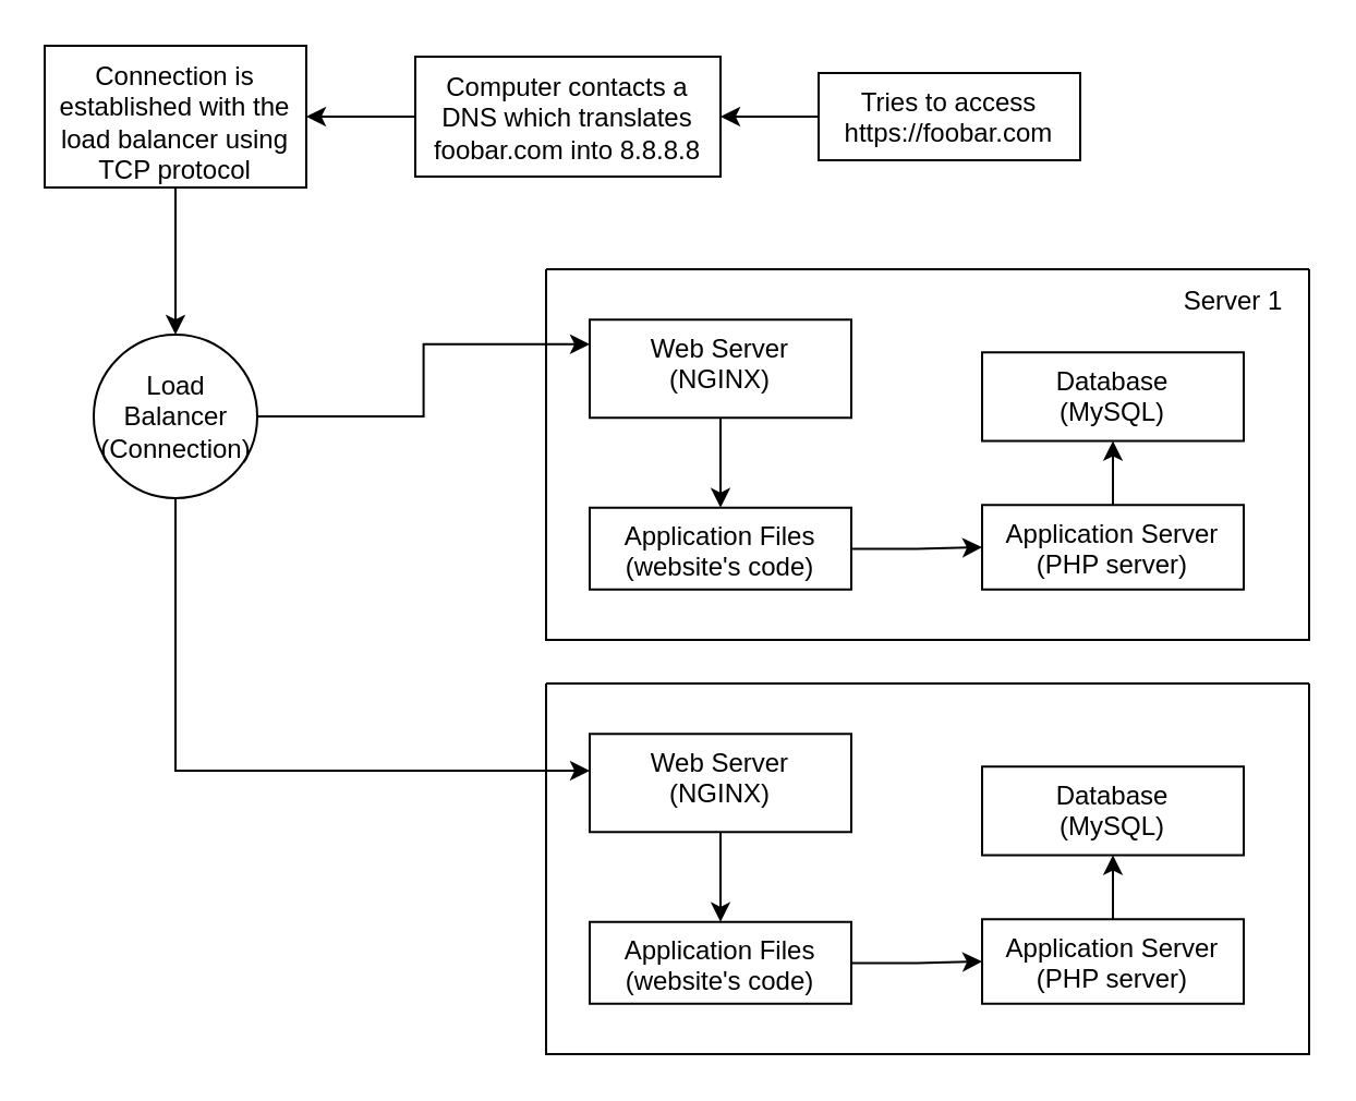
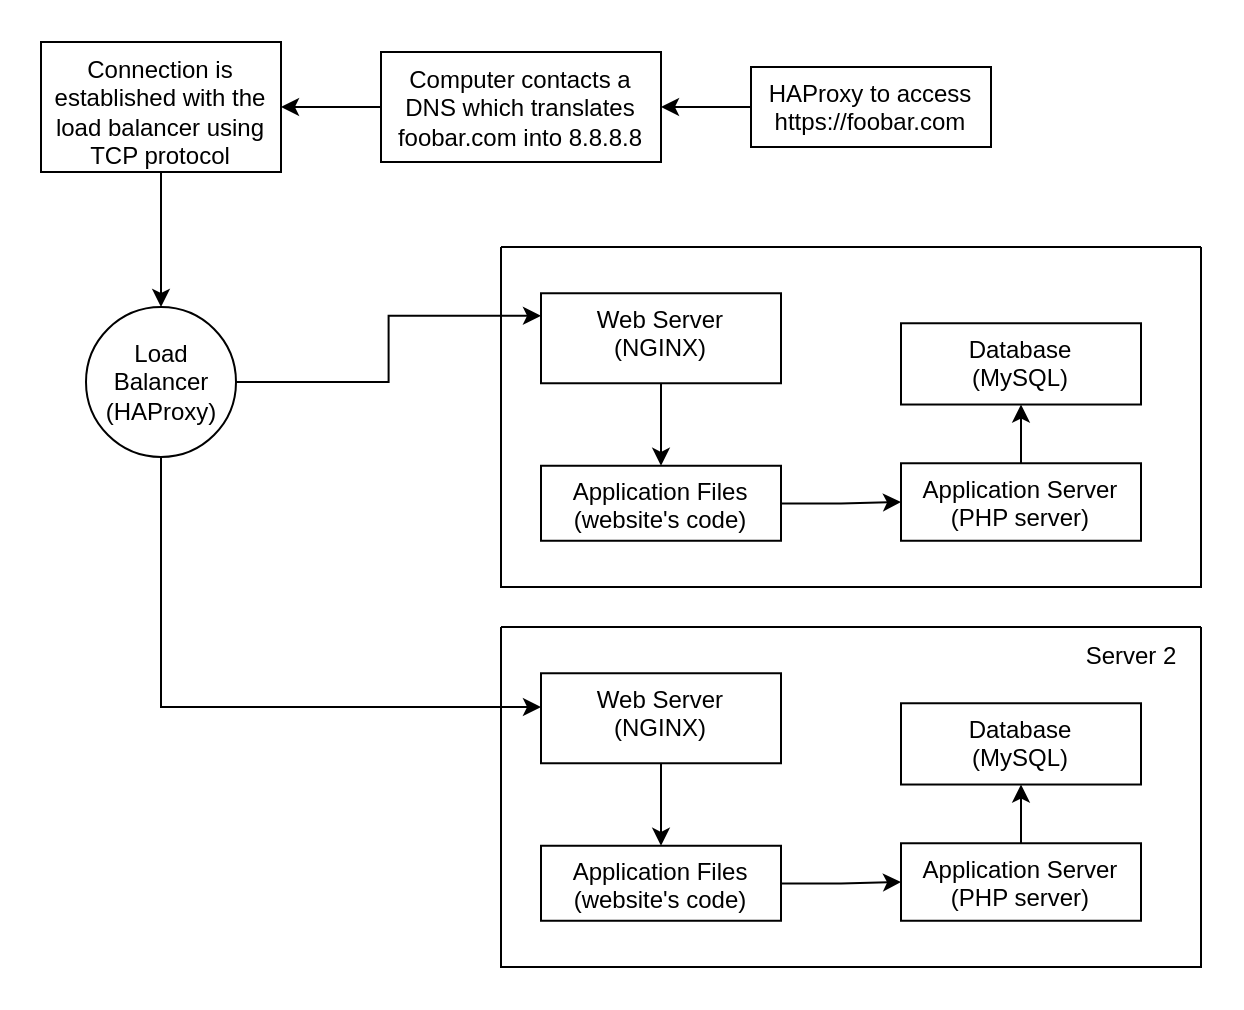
  <mxCell id="0" />
  <mxCell id="1" parent="0" />
  <mxCell id="2" value="" style="edgeStyle=orthogonalEdgeStyle;rounded=0;orthogonalLoop=1;jettySize=auto;html=1;" edge="1" parent="1" source="3" target="5"><mxGeometry relative="1" as="geometry" /></mxCell>
- <mxCell id="3" value="Tries to access https://foobar.com" style="whiteSpace=wrap;html=1;verticalAlign=top;" vertex="1" parent="1"><mxGeometry x="375" y="33" width="120" height="40" as="geometry" /></mxCell>
+ <mxCell id="3" value="HAProxy to access https://foobar.com" style="whiteSpace=wrap;html=1;verticalAlign=top;" vertex="1" parent="1"><mxGeometry x="375" y="33" width="120" height="40" as="geometry" /></mxCell>
  <mxCell id="4" value="" style="edgeStyle=orthogonalEdgeStyle;rounded=0;orthogonalLoop=1;jettySize=auto;html=1;" edge="1" parent="1" source="5" target="7"><mxGeometry relative="1" as="geometry" /></mxCell>
  <mxCell id="5" value="Computer contacts a DNS which translates foobar.com into 8.8.8.8" style="whiteSpace=wrap;html=1;verticalAlign=top;" vertex="1" parent="1"><mxGeometry x="190" y="25.5" width="140" height="55" as="geometry" /></mxCell>
  <mxCell id="6" value="" style="edgeStyle=orthogonalEdgeStyle;rounded=0;orthogonalLoop=1;jettySize=auto;html=1;" edge="1" parent="1" source="7" target="19"><mxGeometry relative="1" as="geometry" /></mxCell>
  <mxCell id="7" value="Connection is established with the load balancer using TCP protocol" style="whiteSpace=wrap;html=1;verticalAlign=top;" vertex="1" parent="1"><mxGeometry x="20" y="20.5" width="120" height="65" as="geometry" /></mxCell>
  <mxCell id="8" value="" style="swimlane;startSize=0;" vertex="1" parent="1"><mxGeometry x="250" y="313" width="350" height="170" as="geometry"><mxRectangle x="50" y="430" width="50" height="40" as="alternateBounds" /></mxGeometry></mxCell>
  <mxCell id="9" value="&lt;div&gt;Web Server&lt;/div&gt;&lt;div&gt;(NGINX)&lt;br&gt;&lt;/div&gt;" style="whiteSpace=wrap;html=1;verticalAlign=top;" vertex="1" parent="8"><mxGeometry x="20" y="23.13" width="120" height="45" as="geometry" /></mxCell>
  <mxCell id="10" value="&lt;div&gt;Application Files&lt;/div&gt;&lt;div&gt;(website's code)&lt;br&gt;&lt;/div&gt;" style="whiteSpace=wrap;html=1;verticalAlign=top;" vertex="1" parent="8"><mxGeometry x="20" y="109.38" width="120" height="37.5" as="geometry" /></mxCell>
  <mxCell id="11" value="" style="edgeStyle=orthogonalEdgeStyle;rounded=0;orthogonalLoop=1;jettySize=auto;html=1;" edge="1" parent="8" source="9" target="10"><mxGeometry relative="1" as="geometry" /></mxCell>
  <mxCell id="12" value="&lt;div&gt;Application Server&lt;/div&gt;&lt;div&gt;(PHP server)&lt;br&gt;&lt;/div&gt;" style="whiteSpace=wrap;html=1;verticalAlign=top;" vertex="1" parent="8"><mxGeometry x="200" y="108.13" width="120" height="38.75" as="geometry" /></mxCell>
  <mxCell id="13" value="" style="edgeStyle=orthogonalEdgeStyle;rounded=0;orthogonalLoop=1;jettySize=auto;html=1;" edge="1" parent="8" source="10" target="12"><mxGeometry relative="1" as="geometry" /></mxCell>
  <mxCell id="14" value="&lt;div&gt;Database&lt;/div&gt;&lt;div&gt;(MySQL)&lt;br&gt;&lt;/div&gt;" style="whiteSpace=wrap;html=1;verticalAlign=top;" vertex="1" parent="8"><mxGeometry x="200" y="38.13" width="120" height="40.63" as="geometry" /></mxCell>
  <mxCell id="15" value="" style="edgeStyle=orthogonalEdgeStyle;rounded=0;orthogonalLoop=1;jettySize=auto;html=1;" edge="1" parent="8" source="12" target="14"><mxGeometry relative="1" as="geometry" /></mxCell>
+ <mxCell id="16" value="Server 2" style="text;html=1;align=center;verticalAlign=middle;resizable=0;points=[];autosize=1;strokeColor=none;fillColor=none;" vertex="1" parent="8"><mxGeometry x="280" width="70" height="30" as="geometry" /></mxCell>
  <mxCell id="17" value="" style="edgeStyle=orthogonalEdgeStyle;rounded=0;orthogonalLoop=1;jettySize=auto;html=1;" edge="1" parent="1" source="19"><mxGeometry relative="1" as="geometry"><mxPoint x="270" y="353" as="targetPoint" /><Array as="points"><mxPoint x="80" y="353" /><mxPoint x="270" y="353" /></Array></mxGeometry></mxCell>
  <mxCell id="18" style="edgeStyle=orthogonalEdgeStyle;rounded=0;orthogonalLoop=1;jettySize=auto;html=1;exitX=1;exitY=0.5;exitDx=0;exitDy=0;entryX=0;entryY=0.25;entryDx=0;entryDy=0;" edge="1" parent="1" source="19" target="21"><mxGeometry relative="1" as="geometry" /></mxCell>
- <mxCell id="19" value="&lt;div&gt;Load&lt;/div&gt;&lt;div&gt;Balancer&lt;/div&gt;&lt;div&gt;(Connection)&lt;br&gt;&lt;/div&gt;" style="ellipse;whiteSpace=wrap;html=1;verticalAlign=middle;" vertex="1" parent="1"><mxGeometry x="42.5" y="153" width="75" height="75" as="geometry" /></mxCell>
+ <mxCell id="19" value="&lt;div&gt;Load&lt;/div&gt;&lt;div&gt;Balancer&lt;/div&gt;&lt;div&gt;(HAProxy)&lt;br&gt;&lt;/div&gt;" style="ellipse;whiteSpace=wrap;html=1;verticalAlign=middle;" vertex="1" parent="1"><mxGeometry x="42.5" y="153" width="75" height="75" as="geometry" /></mxCell>
  <mxCell id="20" value="" style="swimlane;startSize=0;" vertex="1" parent="1"><mxGeometry x="250" y="123" width="350" height="170" as="geometry"><mxRectangle x="50" y="430" width="50" height="40" as="alternateBounds" /></mxGeometry></mxCell>
  <mxCell id="21" value="&lt;div&gt;Web Server&lt;/div&gt;&lt;div&gt;(NGINX)&lt;br&gt;&lt;/div&gt;" style="whiteSpace=wrap;html=1;verticalAlign=top;" vertex="1" parent="20"><mxGeometry x="20" y="23.13" width="120" height="45" as="geometry" /></mxCell>
  <mxCell id="22" value="&lt;div&gt;Application Files&lt;/div&gt;&lt;div&gt;(website's code)&lt;br&gt;&lt;/div&gt;" style="whiteSpace=wrap;html=1;verticalAlign=top;" vertex="1" parent="20"><mxGeometry x="20" y="109.38" width="120" height="37.5" as="geometry" /></mxCell>
  <mxCell id="23" value="" style="edgeStyle=orthogonalEdgeStyle;rounded=0;orthogonalLoop=1;jettySize=auto;html=1;" edge="1" parent="20" source="21" target="22"><mxGeometry relative="1" as="geometry" /></mxCell>
  <mxCell id="24" value="&lt;div&gt;Application Server&lt;/div&gt;&lt;div&gt;(PHP server)&lt;br&gt;&lt;/div&gt;" style="whiteSpace=wrap;html=1;verticalAlign=top;" vertex="1" parent="20"><mxGeometry x="200" y="108.13" width="120" height="38.75" as="geometry" /></mxCell>
  <mxCell id="25" value="" style="edgeStyle=orthogonalEdgeStyle;rounded=0;orthogonalLoop=1;jettySize=auto;html=1;" edge="1" parent="20" source="22" target="24"><mxGeometry relative="1" as="geometry" /></mxCell>
  <mxCell id="26" value="&lt;div&gt;Database&lt;/div&gt;&lt;div&gt;(MySQL)&lt;br&gt;&lt;/div&gt;" style="whiteSpace=wrap;html=1;verticalAlign=top;" vertex="1" parent="20"><mxGeometry x="200" y="38.13" width="120" height="40.63" as="geometry" /></mxCell>
  <mxCell id="27" value="" style="edgeStyle=orthogonalEdgeStyle;rounded=0;orthogonalLoop=1;jettySize=auto;html=1;" edge="1" parent="20" source="24" target="26"><mxGeometry relative="1" as="geometry" /></mxCell>
- <mxCell id="28" value="Server 1" style="text;html=1;align=center;verticalAlign=middle;resizable=0;points=[];autosize=1;strokeColor=none;fillColor=none;" vertex="1" parent="20"><mxGeometry x="280" width="70" height="30" as="geometry" /></mxCell>
